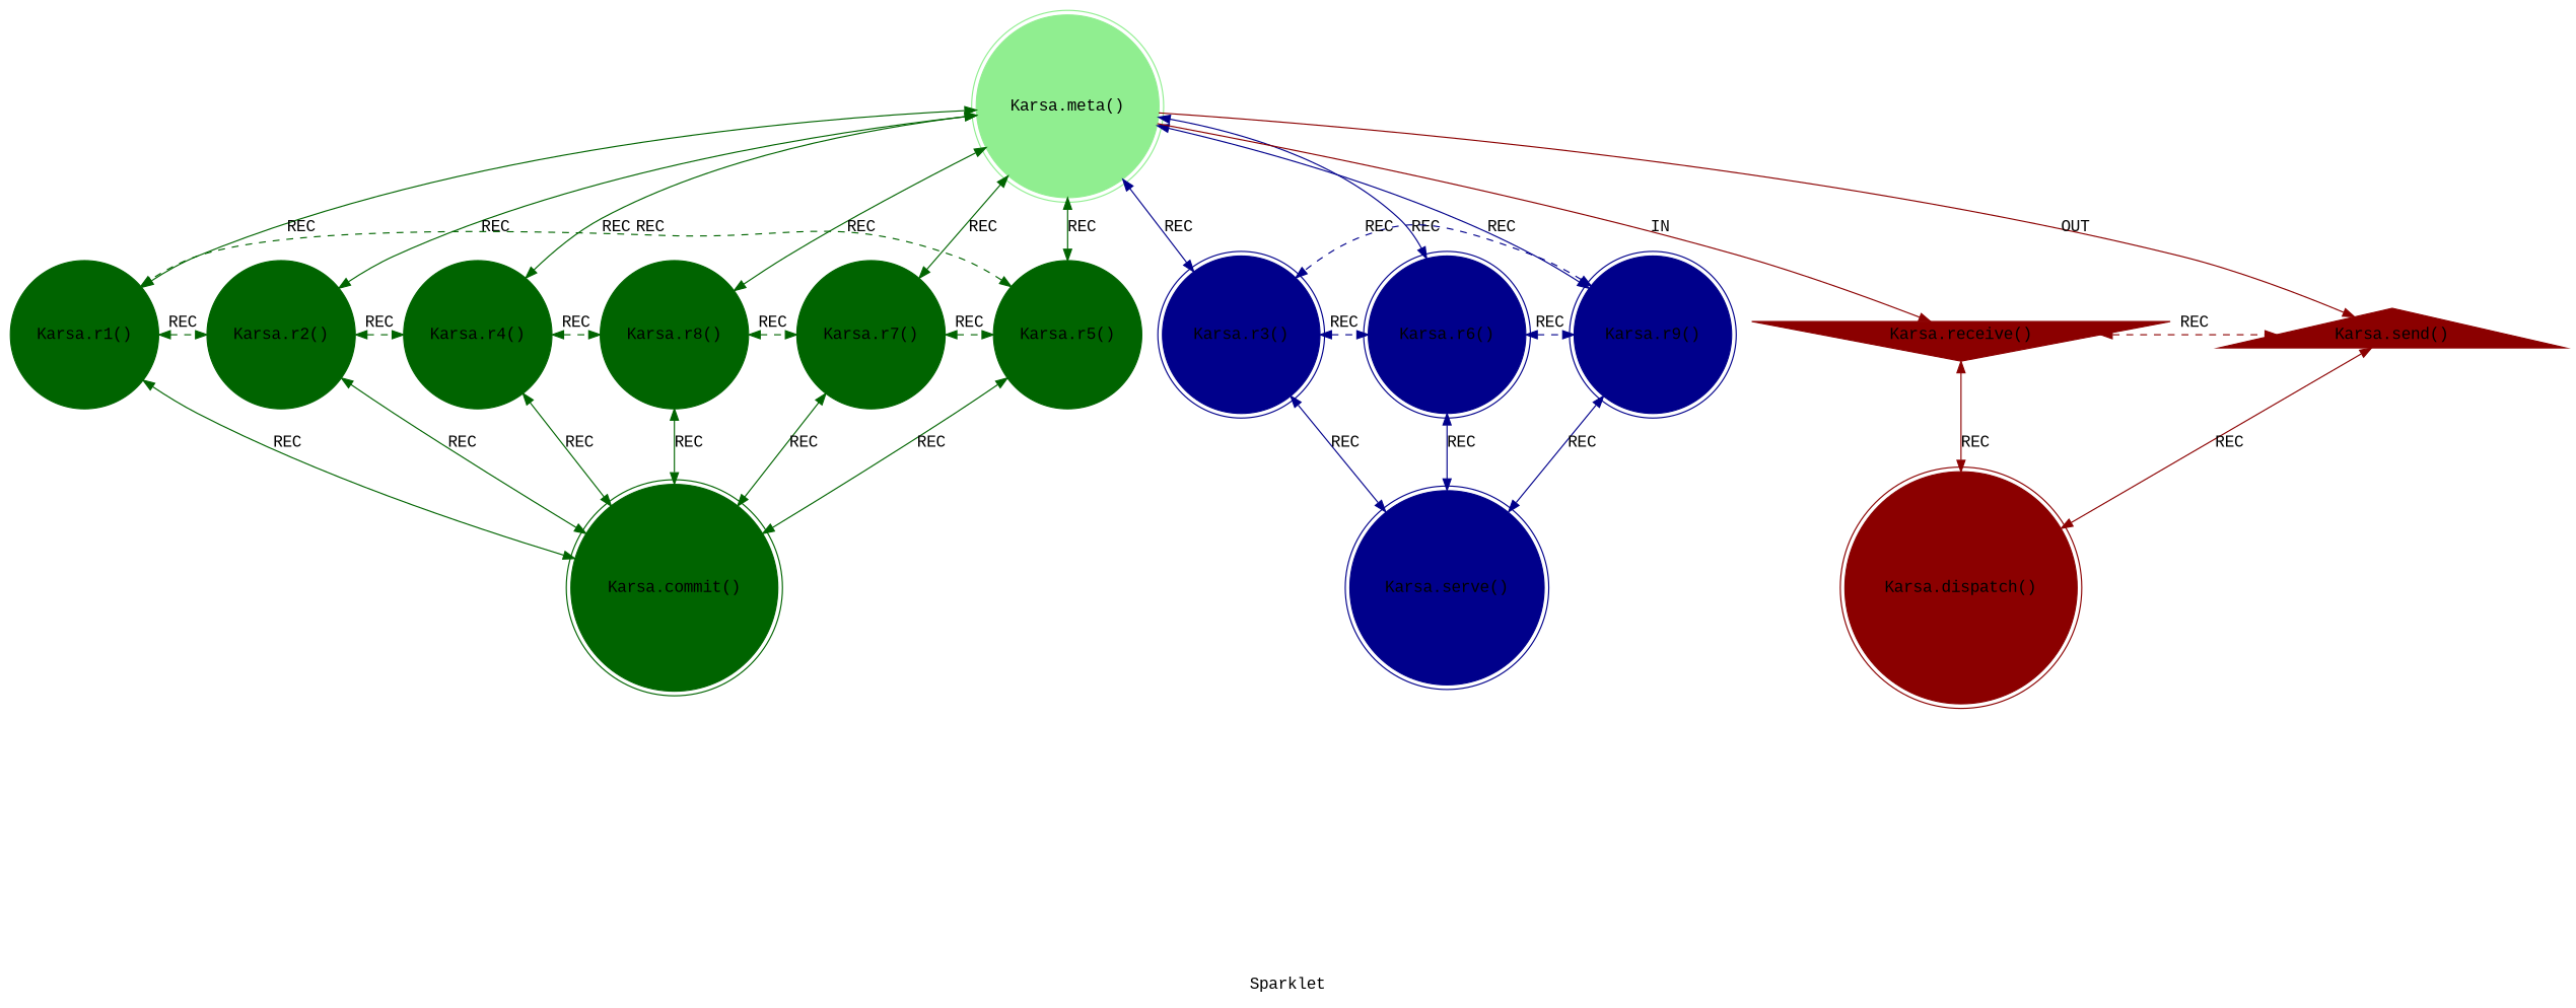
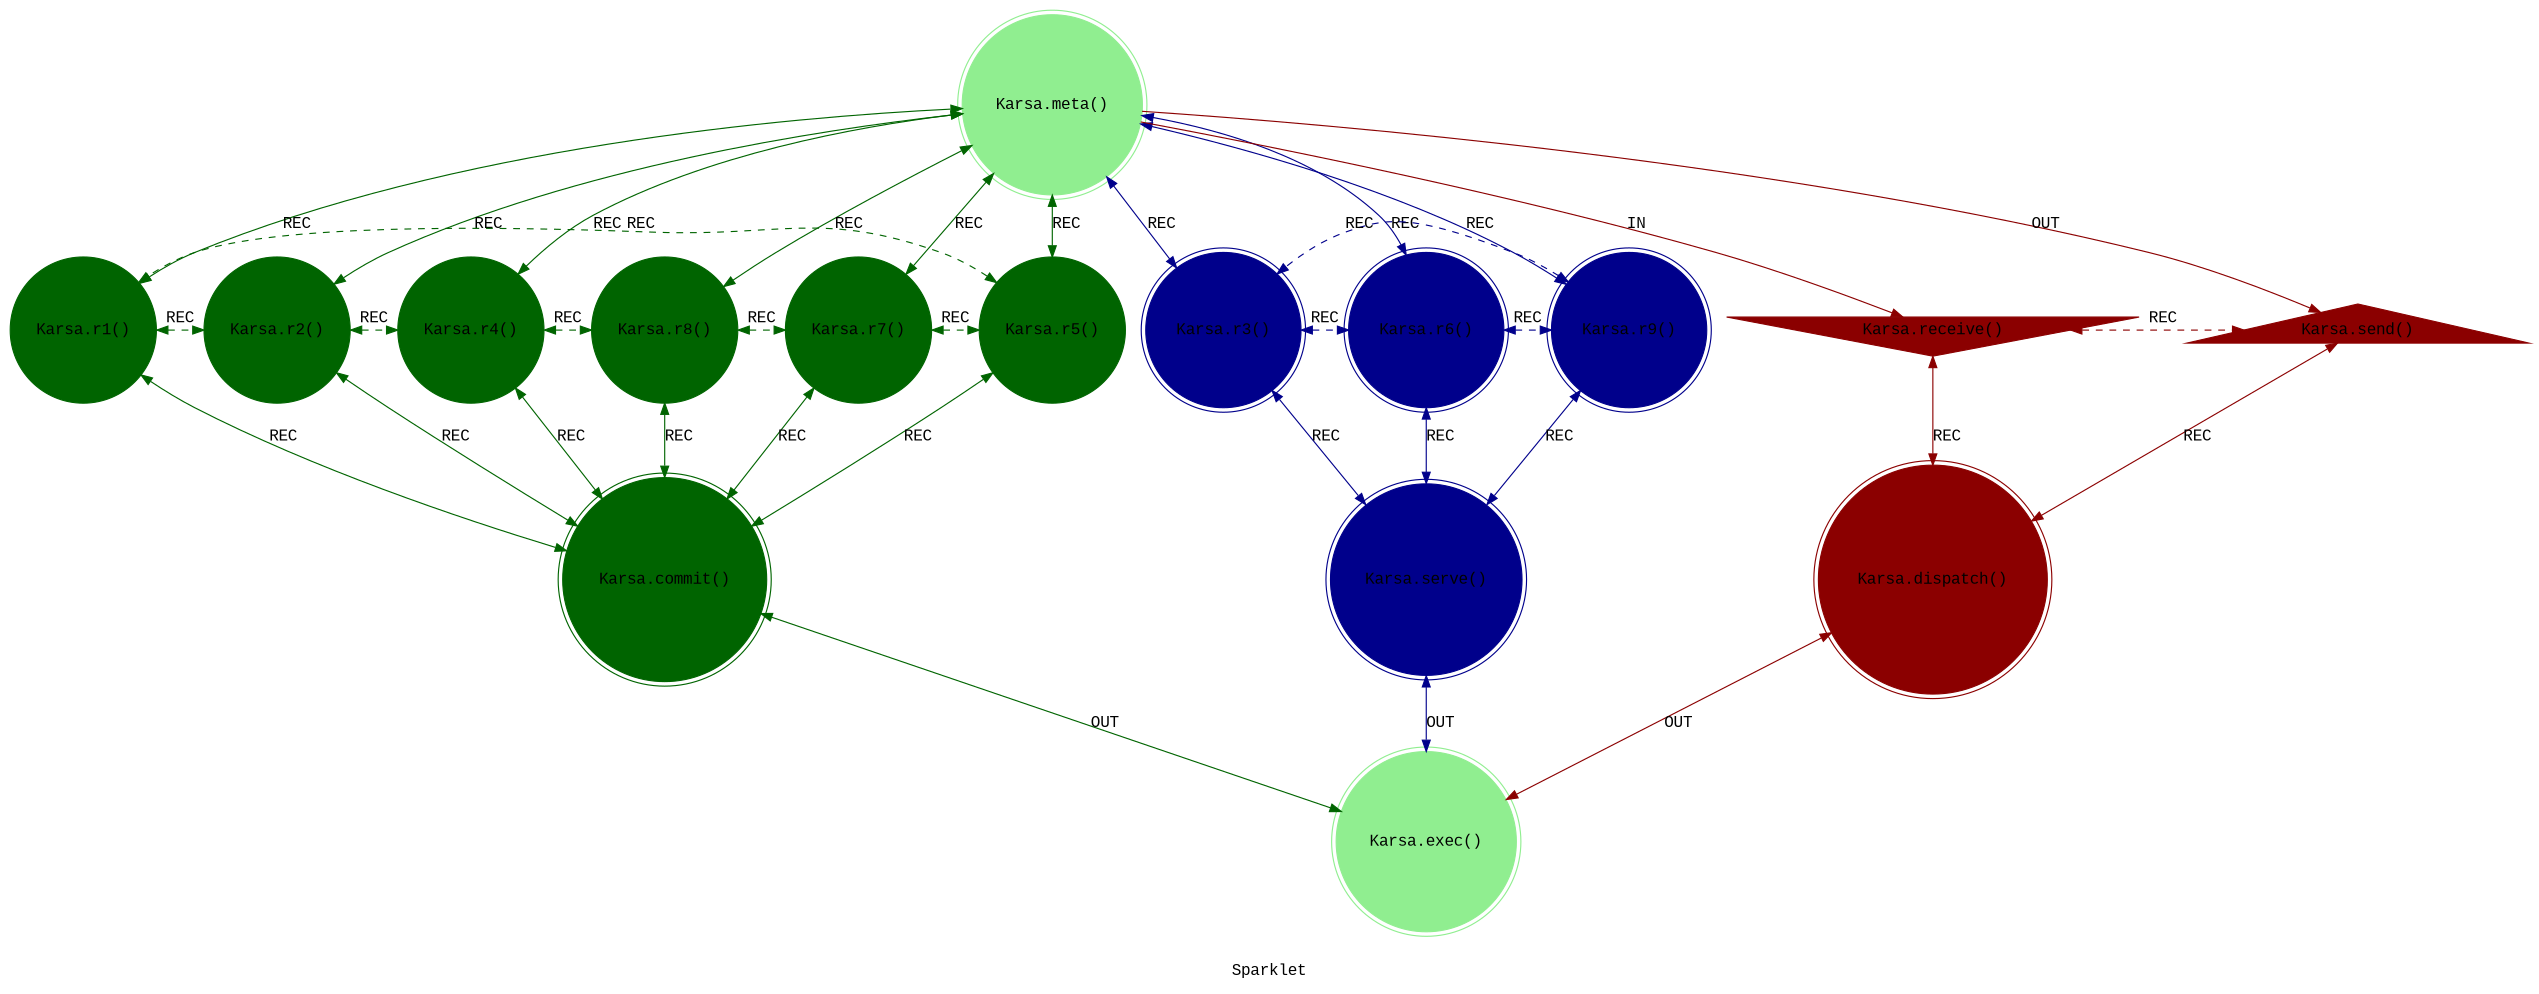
  strict digraph {
    color=lightgray
    label=Sparklet
    style=filled
    fontname="Liberation Mono"
    node [color=darkgreen shape=doublecircle style=filled fontname="Liberation Mono"]
    edge [color=darkgreen dir=both fontname="Liberation Mono"]
    n1 [color=lightgreen label="Karsa.meta()"]
    n2 [label="Karsa.r1()" shape=circle]
    n3 [label="Karsa.r2()" shape=circle]
    n4 [label="Karsa.r4()" shape=circle]
    n5 [label="Karsa.r8()" shape=circle]
    n6 [label="Karsa.r7()" shape=circle]
    n7 [label="Karsa.r5()" shape=circle]
    n8 [color=darkblue label="Karsa.r3()"]
    n9 [color=darkblue label="Karsa.r6()"]
    n10 [color=darkblue label="Karsa.r9()"]
    n11 [color=darkred label="Karsa.receive()" shape=invtriangle]
    n12 [color=darkred label="Karsa.send()" shape=triangle]
    n13 [label="Karsa.commit()"]
    n14 [color=darkblue label="Karsa.serve()"]
    n15 [color=darkred label="Karsa.dispatch()"]
+   n16 [color=lightgreen label="Karsa.exec()"]
    n1 -> n2 [label=REC]
    n1 -> n3 [label=REC]
    n1 -> n4 [label=REC]
    n1 -> n5 [label=REC]
    n1 -> n6 [label=REC]
    n1 -> n7 [label=REC]
    n1 -> n8 [color=darkblue label=REC]
    n1 -> n9 [color=darkblue label=REC]
    n1 -> n10 [color=darkblue label=REC]
    n1 -> n11 [color=darkred label=IN dir=""]
    n1 -> n12 [color=darkred label=OUT dir=""]
    n2 -> n3 [constraint=false label=REC style=dashed]
    n2 -> n13 [label=REC]
    n3 -> n4 [constraint=false label=REC style=dashed]
    n3 -> n13 [label=REC]
    n4 -> n5 [constraint=false label=REC style=dashed]
    n4 -> n13 [label=REC]
    n5 -> n6 [constraint=false label=REC style=dashed]
    n5 -> n13 [label=REC]
    n6 -> n7 [constraint=false label=REC style=dashed]
    n6 -> n13 [label=REC]
    n7 -> n2 [constraint=false label=REC style=dashed]
    n7 -> n13 [label=REC]
    n8 -> n9 [color=darkblue constraint=false label=REC style=dashed]
    n8 -> n14 [color=darkblue label=REC]
    n9 -> n10 [color=darkblue constraint=false label=REC style=dashed]
    n9 -> n14 [color=darkblue label=REC]
    n10 -> n8 [color=darkblue constraint=false label=REC style=dashed]
    n10 -> n14 [color=darkblue label=REC]
    n11 -> n12 [color=darkred constraint=false label=REC style=dashed]
    n11 -> n15 [color=darkred label=REC]
    n12 -> n15 [color=darkred label=REC]
+   n13 -> n16 [label=OUT]
+   n14 -> n16 [color=darkblue label=OUT]
+   n15 -> n16 [color=darkred label=OUT]
  }
